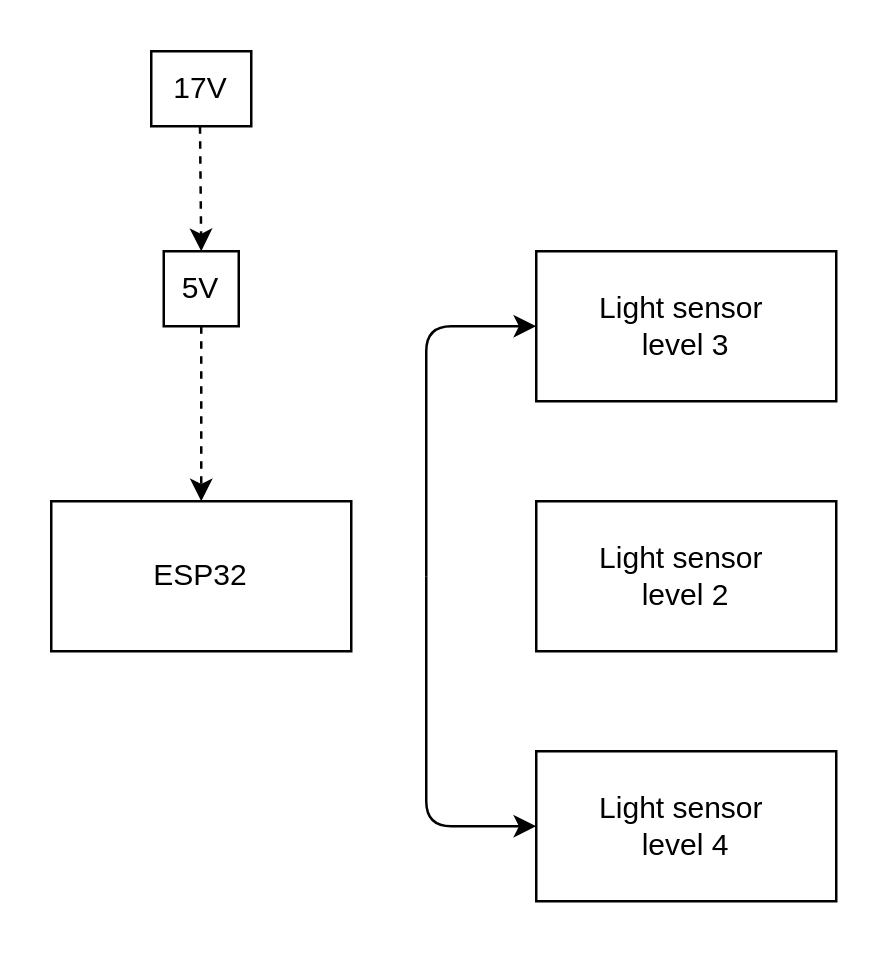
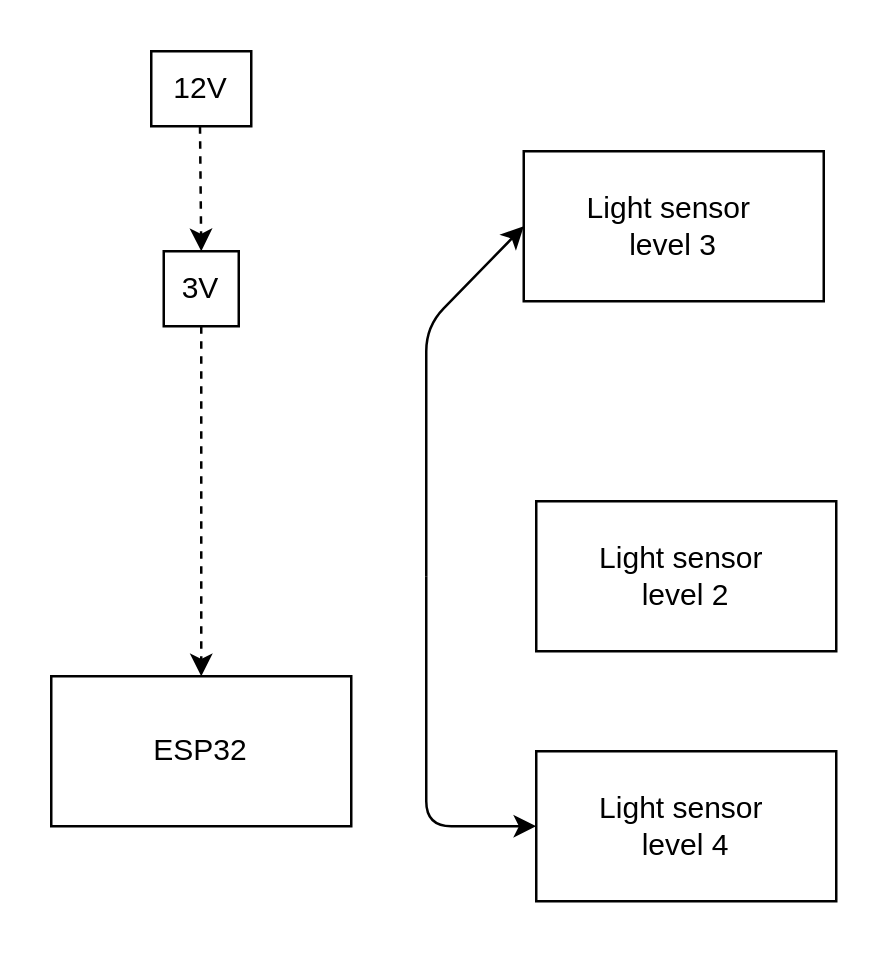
  <mxCell id="0" />
  <mxCell id="1" parent="0" />
- <mxCell id="2" value="ESP32" style="rounded=0;whiteSpace=wrap;html=1;" vertex="1" parent="1"><mxGeometry x="20" y="200" width="120" height="60" as="geometry" /></mxCell>
- <mxCell id="3" value="Light sensor&amp;nbsp;&lt;br&gt;level 3" style="rounded=0;whiteSpace=wrap;html=1;" vertex="1" parent="1"><mxGeometry x="214" y="100" width="120" height="60" as="geometry" /></mxCell>
+ <mxCell id="2" value="ESP32" style="rounded=0;whiteSpace=wrap;html=1;" vertex="1" parent="1"><mxGeometry x="20" y="270" width="120" height="60" as="geometry" /></mxCell>
+ <mxCell id="3" value="Light sensor&amp;nbsp;&lt;br&gt;level 3" style="rounded=0;whiteSpace=wrap;html=1;" vertex="1" parent="1"><mxGeometry x="209" y="60" width="120" height="60" as="geometry" /></mxCell>
  <mxCell id="4" value="Light sensor&amp;nbsp;&lt;br&gt;level 2" style="rounded=0;whiteSpace=wrap;html=1;" vertex="1" parent="1"><mxGeometry x="214" y="200" width="120" height="60" as="geometry" /></mxCell>
  <mxCell id="5" value="Light sensor&amp;nbsp;&lt;br&gt;level 4" style="rounded=0;whiteSpace=wrap;html=1;" vertex="1" parent="1"><mxGeometry x="214" y="300" width="120" height="60" as="geometry" /></mxCell>
- <mxCell id="6" value="5V" style="rounded=0;whiteSpace=wrap;html=1;" vertex="1" parent="1"><mxGeometry x="65" y="100" width="30" height="30" as="geometry" /></mxCell>
- <mxCell id="7" value="17V" style="rounded=0;whiteSpace=wrap;html=1;" vertex="1" parent="1"><mxGeometry x="60" y="20" width="40" height="30" as="geometry" /></mxCell>
+ <mxCell id="6" value="3V" style="rounded=0;whiteSpace=wrap;html=1;" vertex="1" parent="1"><mxGeometry x="65" y="100" width="30" height="30" as="geometry" /></mxCell>
+ <mxCell id="7" value="12V" style="rounded=0;whiteSpace=wrap;html=1;" vertex="1" parent="1"><mxGeometry x="60" y="20" width="40" height="30" as="geometry" /></mxCell>
  <mxCell id="8" value="" style="endArrow=classic;html=1;entryX=0;entryY=0.5;entryDx=0;entryDy=0;" edge="1" parent="1" target="5"><mxGeometry width="50" height="50" relative="1" as="geometry"><mxPoint x="170" y="230" as="sourcePoint" /><mxPoint x="224" y="240" as="targetPoint" /><Array as="points"><mxPoint x="170" y="330" /></Array></mxGeometry></mxCell>
  <mxCell id="9" value="" style="endArrow=classic;html=1;entryX=0;entryY=0.5;entryDx=0;entryDy=0;" edge="1" parent="1" target="3"><mxGeometry width="50" height="50" relative="1" as="geometry"><mxPoint x="170" y="230" as="sourcePoint" /><mxPoint x="214" y="230" as="targetPoint" /><Array as="points"><mxPoint x="170" y="130" /></Array></mxGeometry></mxCell>
  <mxCell id="10" value="" style="endArrow=classic;html=1;exitX=0.5;exitY=1;exitDx=0;exitDy=0;entryX=0.5;entryY=0;entryDx=0;entryDy=0;dashed=1;" edge="1" parent="1" source="6" target="2"><mxGeometry width="50" height="50" relative="1" as="geometry"><mxPoint x="66" y="150" as="sourcePoint" /><mxPoint x="140" y="150" as="targetPoint" /></mxGeometry></mxCell>
  <mxCell id="11" value="" style="endArrow=classic;html=1;exitX=0.5;exitY=1;exitDx=0;exitDy=0;dashed=1;" edge="1" parent="1"><mxGeometry width="50" height="50" relative="1" as="geometry"><mxPoint x="79.5" y="50" as="sourcePoint" /><mxPoint x="80" y="100" as="targetPoint" /></mxGeometry></mxCell>
